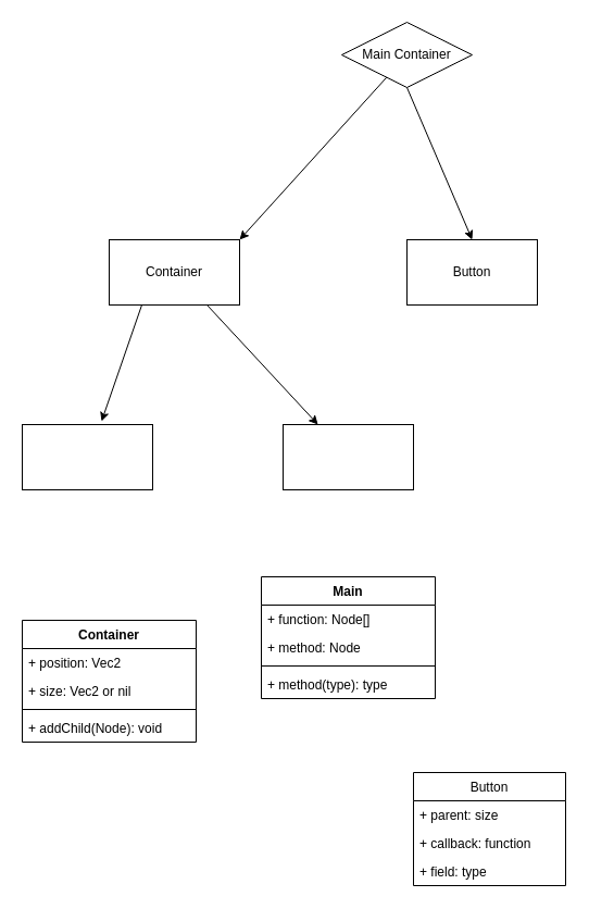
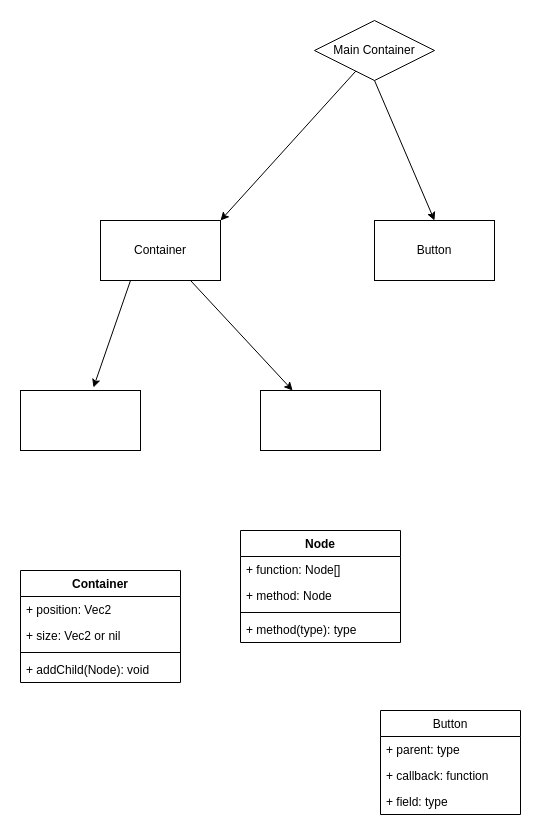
  <mxCell id="0" />
  <mxCell id="1" parent="0" />
  <mxCell id="2" value="Main Container" style="rhombus;whiteSpace=wrap;html=1;" vertex="1" parent="1"><mxGeometry x="314" y="20" width="120" height="60" as="geometry" /></mxCell>
  <mxCell id="3" value="Container" style="rounded=0;whiteSpace=wrap;html=1;" vertex="1" parent="1"><mxGeometry x="100" y="220" width="120" height="60" as="geometry" /></mxCell>
  <mxCell id="4" value="Button" style="rounded=0;whiteSpace=wrap;html=1;" vertex="1" parent="1"><mxGeometry x="374" y="220" width="120" height="60" as="geometry" /></mxCell>
  <mxCell id="5" value="" style="endArrow=classic;html=1;entryX=1;entryY=0;entryDx=0;entryDy=0;" edge="1" parent="1" source="2" target="3"><mxGeometry width="50" height="50" relative="1" as="geometry"><mxPoint x="420" y="390" as="sourcePoint" /><mxPoint x="470" y="340" as="targetPoint" /></mxGeometry></mxCell>
  <mxCell id="6" value="" style="endArrow=classic;html=1;entryX=0.5;entryY=0;entryDx=0;entryDy=0;exitX=0.5;exitY=1;exitDx=0;exitDy=0;" edge="1" parent="1" source="2" target="4"><mxGeometry width="50" height="50" relative="1" as="geometry"><mxPoint x="380" y="130" as="sourcePoint" /><mxPoint x="430" y="80" as="targetPoint" /></mxGeometry></mxCell>
  <mxCell id="7" value="" style="rounded=0;whiteSpace=wrap;html=1;" vertex="1" parent="1"><mxGeometry x="20" y="390" width="120" height="60" as="geometry" /></mxCell>
  <mxCell id="8" value="" style="rounded=0;whiteSpace=wrap;html=1;" vertex="1" parent="1"><mxGeometry x="260" y="390" width="120" height="60" as="geometry" /></mxCell>
  <mxCell id="9" value="" style="endArrow=classic;html=1;exitX=0.25;exitY=1;exitDx=0;exitDy=0;entryX=0.608;entryY=-0.05;entryDx=0;entryDy=0;entryPerimeter=0;" edge="1" parent="1" source="3" target="7"><mxGeometry width="50" height="50" relative="1" as="geometry"><mxPoint x="120" y="350" as="sourcePoint" /><mxPoint x="170" y="300" as="targetPoint" /></mxGeometry></mxCell>
  <mxCell id="10" value="" style="endArrow=classic;html=1;exitX=0.75;exitY=1;exitDx=0;exitDy=0;" edge="1" parent="1" source="3" target="8"><mxGeometry width="50" height="50" relative="1" as="geometry"><mxPoint x="240" y="340" as="sourcePoint" /><mxPoint x="290" y="290" as="targetPoint" /></mxGeometry></mxCell>
  <mxCell id="11" value="Container" style="swimlane;fontStyle=1;align=center;verticalAlign=top;childLayout=stackLayout;horizontal=1;startSize=26;horizontalStack=0;resizeParent=1;resizeParentMax=0;resizeLast=0;collapsible=1;marginBottom=0;" vertex="1" parent="1"><mxGeometry x="20" y="570" width="160" height="112" as="geometry" /></mxCell>
  <mxCell id="12" value="+ position: Vec2&#10;" style="text;strokeColor=none;fillColor=none;align=left;verticalAlign=top;spacingLeft=4;spacingRight=4;overflow=hidden;rotatable=0;points=[[0,0.5],[1,0.5]];portConstraint=eastwest;" vertex="1" parent="11"><mxGeometry y="26" width="160" height="26" as="geometry" /></mxCell>
  <mxCell id="13" value="+ size: Vec2 or nil&#10;" style="text;strokeColor=none;fillColor=none;align=left;verticalAlign=top;spacingLeft=4;spacingRight=4;overflow=hidden;rotatable=0;points=[[0,0.5],[1,0.5]];portConstraint=eastwest;" vertex="1" parent="11"><mxGeometry y="52" width="160" height="26" as="geometry" /></mxCell>
  <mxCell id="14" value="" style="line;strokeWidth=1;fillColor=none;align=left;verticalAlign=middle;spacingTop=-1;spacingLeft=3;spacingRight=3;rotatable=0;labelPosition=right;points=[];portConstraint=eastwest;" vertex="1" parent="11"><mxGeometry y="78" width="160" height="8" as="geometry" /></mxCell>
  <mxCell id="15" value="+ addChild(Node): void" style="text;strokeColor=none;fillColor=none;align=left;verticalAlign=top;spacingLeft=4;spacingRight=4;overflow=hidden;rotatable=0;points=[[0,0.5],[1,0.5]];portConstraint=eastwest;" vertex="1" parent="11"><mxGeometry y="86" width="160" height="26" as="geometry" /></mxCell>
  <mxCell id="16" value="Button" style="swimlane;fontStyle=0;childLayout=stackLayout;horizontal=1;startSize=26;fillColor=none;horizontalStack=0;resizeParent=1;resizeParentMax=0;resizeLast=0;collapsible=1;marginBottom=0;" vertex="1" parent="1"><mxGeometry x="380" y="710" width="140" height="104" as="geometry" /></mxCell>
- <mxCell id="17" value="+ parent: size" style="text;strokeColor=none;fillColor=none;align=left;verticalAlign=top;spacingLeft=4;spacingRight=4;overflow=hidden;rotatable=0;points=[[0,0.5],[1,0.5]];portConstraint=eastwest;" vertex="1" parent="16"><mxGeometry y="26" width="140" height="26" as="geometry" /></mxCell>
+ <mxCell id="17" value="+ parent: type" style="text;strokeColor=none;fillColor=none;align=left;verticalAlign=top;spacingLeft=4;spacingRight=4;overflow=hidden;rotatable=0;points=[[0,0.5],[1,0.5]];portConstraint=eastwest;" vertex="1" parent="16"><mxGeometry y="26" width="140" height="26" as="geometry" /></mxCell>
  <mxCell id="18" value="+ callback: function" style="text;strokeColor=none;fillColor=none;align=left;verticalAlign=top;spacingLeft=4;spacingRight=4;overflow=hidden;rotatable=0;points=[[0,0.5],[1,0.5]];portConstraint=eastwest;" vertex="1" parent="16"><mxGeometry y="52" width="140" height="26" as="geometry" /></mxCell>
  <mxCell id="19" value="+ field: type" style="text;strokeColor=none;fillColor=none;align=left;verticalAlign=top;spacingLeft=4;spacingRight=4;overflow=hidden;rotatable=0;points=[[0,0.5],[1,0.5]];portConstraint=eastwest;" vertex="1" parent="16"><mxGeometry y="78" width="140" height="26" as="geometry" /></mxCell>
- <mxCell id="20" value="Main" style="swimlane;fontStyle=1;align=center;verticalAlign=top;childLayout=stackLayout;horizontal=1;startSize=26;horizontalStack=0;resizeParent=1;resizeParentMax=0;resizeLast=0;collapsible=1;marginBottom=0;" vertex="1" parent="1"><mxGeometry x="240" y="530" width="160" height="112" as="geometry" /></mxCell>
+ <mxCell id="20" value="Node" style="swimlane;fontStyle=1;align=center;verticalAlign=top;childLayout=stackLayout;horizontal=1;startSize=26;horizontalStack=0;resizeParent=1;resizeParentMax=0;resizeLast=0;collapsible=1;marginBottom=0;" vertex="1" parent="1"><mxGeometry x="240" y="530" width="160" height="112" as="geometry" /></mxCell>
  <mxCell id="21" value="+ function: Node[]&#10;" style="text;strokeColor=none;fillColor=none;align=left;verticalAlign=top;spacingLeft=4;spacingRight=4;overflow=hidden;rotatable=0;points=[[0,0.5],[1,0.5]];portConstraint=eastwest;" vertex="1" parent="20"><mxGeometry y="26" width="160" height="26" as="geometry" /></mxCell>
  <mxCell id="22" value="+ method: Node&#10;" style="text;strokeColor=none;fillColor=none;align=left;verticalAlign=top;spacingLeft=4;spacingRight=4;overflow=hidden;rotatable=0;points=[[0,0.5],[1,0.5]];portConstraint=eastwest;" vertex="1" parent="20"><mxGeometry y="52" width="160" height="26" as="geometry" /></mxCell>
  <mxCell id="23" value="" style="line;strokeWidth=1;fillColor=none;align=left;verticalAlign=middle;spacingTop=-1;spacingLeft=3;spacingRight=3;rotatable=0;labelPosition=right;points=[];portConstraint=eastwest;" vertex="1" parent="20"><mxGeometry y="78" width="160" height="8" as="geometry" /></mxCell>
  <mxCell id="24" value="+ method(type): type" style="text;strokeColor=none;fillColor=none;align=left;verticalAlign=top;spacingLeft=4;spacingRight=4;overflow=hidden;rotatable=0;points=[[0,0.5],[1,0.5]];portConstraint=eastwest;" vertex="1" parent="20"><mxGeometry y="86" width="160" height="26" as="geometry" /></mxCell>
